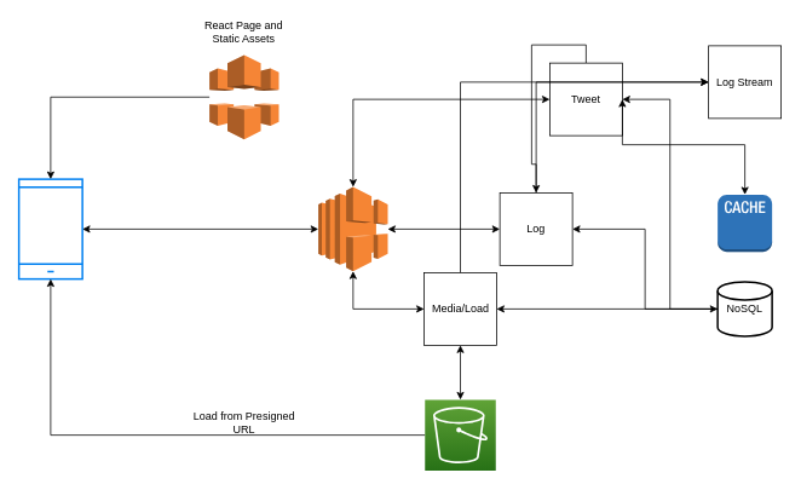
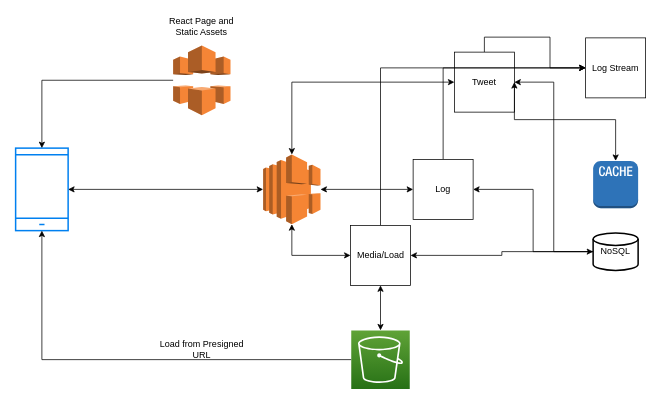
  <mxCell id="0" />
  <mxCell id="1" parent="0" />
  <mxCell id="2" value="" style="html=1;verticalLabelPosition=bottom;align=center;labelBackgroundColor=#ffffff;verticalAlign=top;strokeWidth=2;strokeColor=#0080F0;shadow=0;dashed=0;shape=mxgraph.ios7.icons.smartphone;" vertex="1" parent="1"><mxGeometry x="20" y="197" width="70" height="110" as="geometry" /></mxCell>
  <mxCell id="3" style="edgeStyle=orthogonalEdgeStyle;rounded=0;orthogonalLoop=1;jettySize=auto;html=1;exitX=0;exitY=0.5;exitDx=0;exitDy=0;exitPerimeter=0;endArrow=classic;endFill=1;startArrow=classic;startFill=1;" edge="1" parent="1" source="4" target="2"><mxGeometry relative="1" as="geometry" /></mxCell>
  <mxCell id="4" value="" style="outlineConnect=0;dashed=0;verticalLabelPosition=bottom;verticalAlign=top;align=center;html=1;shape=mxgraph.aws3.elastic_load_balancing;fillColor=#F58534;gradientColor=none;" vertex="1" parent="1"><mxGeometry x="350" y="205.5" width="76.5" height="93" as="geometry" /></mxCell>
- <mxCell id="5" style="edgeStyle=orthogonalEdgeStyle;rounded=0;orthogonalLoop=1;jettySize=auto;html=1;exitX=0.5;exitY=0;exitDx=0;exitDy=0;" edge="1" parent="1" source="7" target="10"><mxGeometry relative="1" as="geometry" /></mxCell>
+ <mxCell id="5" style="edgeStyle=orthogonalEdgeStyle;rounded=0;orthogonalLoop=1;jettySize=auto;html=1;exitX=0.5;exitY=0;exitDx=0;exitDy=0;entryX=0;entryY=0.5;entryDx=0;entryDy=0;" edge="1" parent="1" source="7" target="21"><mxGeometry relative="1" as="geometry" /></mxCell>
  <mxCell id="6" style="edgeStyle=orthogonalEdgeStyle;rounded=0;orthogonalLoop=1;jettySize=auto;html=1;exitX=0;exitY=0.5;exitDx=0;exitDy=0;startArrow=classic;startFill=1;" edge="1" parent="1" source="7" target="4"><mxGeometry relative="1" as="geometry" /></mxCell>
  <mxCell id="7" value="Tweet" style="whiteSpace=wrap;html=1;aspect=fixed;" vertex="1" parent="1"><mxGeometry x="605" y="69" width="80" height="80" as="geometry" /></mxCell>
  <mxCell id="8" style="edgeStyle=orthogonalEdgeStyle;rounded=0;orthogonalLoop=1;jettySize=auto;html=1;exitX=0.5;exitY=0;exitDx=0;exitDy=0;" edge="1" parent="1" source="10"><mxGeometry relative="1" as="geometry"><mxPoint x="780" y="90" as="targetPoint" /><Array as="points"><mxPoint x="590" y="90" /></Array></mxGeometry></mxCell>
  <mxCell id="9" style="edgeStyle=orthogonalEdgeStyle;rounded=0;orthogonalLoop=1;jettySize=auto;html=1;exitX=0;exitY=0.5;exitDx=0;exitDy=0;startArrow=classic;startFill=1;" edge="1" parent="1" source="10" target="4"><mxGeometry relative="1" as="geometry" /></mxCell>
  <mxCell id="10" value="Log" style="whiteSpace=wrap;html=1;aspect=fixed;" vertex="1" parent="1"><mxGeometry x="550" y="212" width="80" height="80" as="geometry" /></mxCell>
  <mxCell id="11" style="edgeStyle=orthogonalEdgeStyle;rounded=0;orthogonalLoop=1;jettySize=auto;html=1;exitX=0.5;exitY=0;exitDx=0;exitDy=0;entryX=0;entryY=0.5;entryDx=0;entryDy=0;" edge="1" parent="1" source="14" target="21"><mxGeometry relative="1" as="geometry" /></mxCell>
  <mxCell id="12" style="edgeStyle=orthogonalEdgeStyle;rounded=0;orthogonalLoop=1;jettySize=auto;html=1;exitX=0;exitY=0.5;exitDx=0;exitDy=0;startArrow=classic;startFill=1;" edge="1" parent="1" source="14" target="4"><mxGeometry relative="1" as="geometry" /></mxCell>
  <mxCell id="13" style="edgeStyle=orthogonalEdgeStyle;rounded=0;orthogonalLoop=1;jettySize=auto;html=1;exitX=0.5;exitY=1;exitDx=0;exitDy=0;startArrow=classic;startFill=1;" edge="1" parent="1" source="14" target="26"><mxGeometry relative="1" as="geometry" /></mxCell>
  <mxCell id="14" value="Media/Load" style="whiteSpace=wrap;html=1;aspect=fixed;" vertex="1" parent="1"><mxGeometry x="466.5" y="300" width="80" height="80" as="geometry" /></mxCell>
  <mxCell id="15" style="edgeStyle=orthogonalEdgeStyle;rounded=0;orthogonalLoop=1;jettySize=auto;html=1;exitX=0.5;exitY=0;exitDx=0;exitDy=0;exitPerimeter=0;entryX=1;entryY=0.5;entryDx=0;entryDy=0;startArrow=classic;startFill=1;" edge="1" parent="1" source="16" target="7"><mxGeometry relative="1" as="geometry"><Array as="points"><mxPoint x="820" y="159" /></Array></mxGeometry></mxCell>
  <mxCell id="16" value="" style="outlineConnect=0;dashed=0;verticalLabelPosition=bottom;verticalAlign=top;align=center;html=1;shape=mxgraph.aws3.cache_node;fillColor=#2E73B8;gradientColor=none;" vertex="1" parent="1"><mxGeometry x="790" y="214" width="60" height="63" as="geometry" /></mxCell>
  <mxCell id="17" style="edgeStyle=orthogonalEdgeStyle;rounded=0;orthogonalLoop=1;jettySize=auto;html=1;exitX=0;exitY=0.5;exitDx=0;exitDy=0;exitPerimeter=0;entryX=1;entryY=0.5;entryDx=0;entryDy=0;startArrow=classic;startFill=1;" edge="1" parent="1" source="20" target="7"><mxGeometry relative="1" as="geometry" /></mxCell>
  <mxCell id="18" style="edgeStyle=orthogonalEdgeStyle;rounded=0;orthogonalLoop=1;jettySize=auto;html=1;exitX=0;exitY=0.5;exitDx=0;exitDy=0;exitPerimeter=0;entryX=1;entryY=0.5;entryDx=0;entryDy=0;" edge="1" parent="1" source="20" target="10"><mxGeometry relative="1" as="geometry" /></mxCell>
  <mxCell id="19" style="edgeStyle=orthogonalEdgeStyle;rounded=0;orthogonalLoop=1;jettySize=auto;html=1;exitX=0;exitY=0.5;exitDx=0;exitDy=0;exitPerimeter=0;" edge="1" parent="1" source="20" target="14"><mxGeometry relative="1" as="geometry" /></mxCell>
- <mxCell id="20" value="NoSQL" style="strokeWidth=2;html=1;shape=mxgraph.flowchart.database;whiteSpace=wrap;" vertex="1" parent="1"><mxGeometry x="790" y="310" width="60" height="60" as="geometry" /></mxCell>
+ <mxCell id="20" value="NoSQL" style="strokeWidth=2;html=1;shape=mxgraph.flowchart.database;whiteSpace=wrap;" vertex="1" parent="1"><mxGeometry x="790" y="310" width="60" height="50" as="geometry" /></mxCell>
  <mxCell id="21" value="Log Stream" style="whiteSpace=wrap;html=1;aspect=fixed;" vertex="1" parent="1"><mxGeometry x="780" y="50" width="80" height="80" as="geometry" /></mxCell>
  <mxCell id="22" style="edgeStyle=orthogonalEdgeStyle;rounded=0;orthogonalLoop=1;jettySize=auto;html=1;exitX=0;exitY=0.5;exitDx=0;exitDy=0;exitPerimeter=0;" edge="1" parent="1" source="23" target="2"><mxGeometry relative="1" as="geometry" /></mxCell>
  <mxCell id="23" value="" style="outlineConnect=0;dashed=0;verticalLabelPosition=bottom;verticalAlign=top;align=center;html=1;shape=mxgraph.aws3.cloudfront;fillColor=#F58536;gradientColor=none;" vertex="1" parent="1"><mxGeometry x="230" y="60" width="76.5" height="93" as="geometry" /></mxCell>
  <mxCell id="24" value="React Page and Static Assets" style="text;html=1;strokeColor=none;fillColor=none;align=center;verticalAlign=middle;whiteSpace=wrap;rounded=0;" vertex="1" parent="1"><mxGeometry x="217.25" y="20" width="102" height="30" as="geometry" /></mxCell>
  <mxCell id="25" style="edgeStyle=orthogonalEdgeStyle;rounded=0;orthogonalLoop=1;jettySize=auto;html=1;exitX=0;exitY=0.5;exitDx=0;exitDy=0;exitPerimeter=0;" edge="1" parent="1" source="26" target="2"><mxGeometry relative="1" as="geometry" /></mxCell>
  <mxCell id="26" value="" style="sketch=0;points=[[0,0,0],[0.25,0,0],[0.5,0,0],[0.75,0,0],[1,0,0],[0,1,0],[0.25,1,0],[0.5,1,0],[0.75,1,0],[1,1,0],[0,0.25,0],[0,0.5,0],[0,0.75,0],[1,0.25,0],[1,0.5,0],[1,0.75,0]];outlineConnect=0;fontColor=#232F3E;gradientColor=#60A337;gradientDirection=north;fillColor=#277116;strokeColor=#ffffff;dashed=0;verticalLabelPosition=bottom;verticalAlign=top;align=center;html=1;fontSize=12;fontStyle=0;aspect=fixed;shape=mxgraph.aws4.resourceIcon;resIcon=mxgraph.aws4.s3;" vertex="1" parent="1"><mxGeometry x="467.5" y="440" width="78" height="78" as="geometry" /></mxCell>
  <mxCell id="27" value="Load from Presigned URL" style="text;html=1;strokeColor=none;fillColor=none;align=center;verticalAlign=middle;whiteSpace=wrap;rounded=0;" vertex="1" parent="1"><mxGeometry x="206.88" y="450" width="122.75" height="30" as="geometry" /></mxCell>
